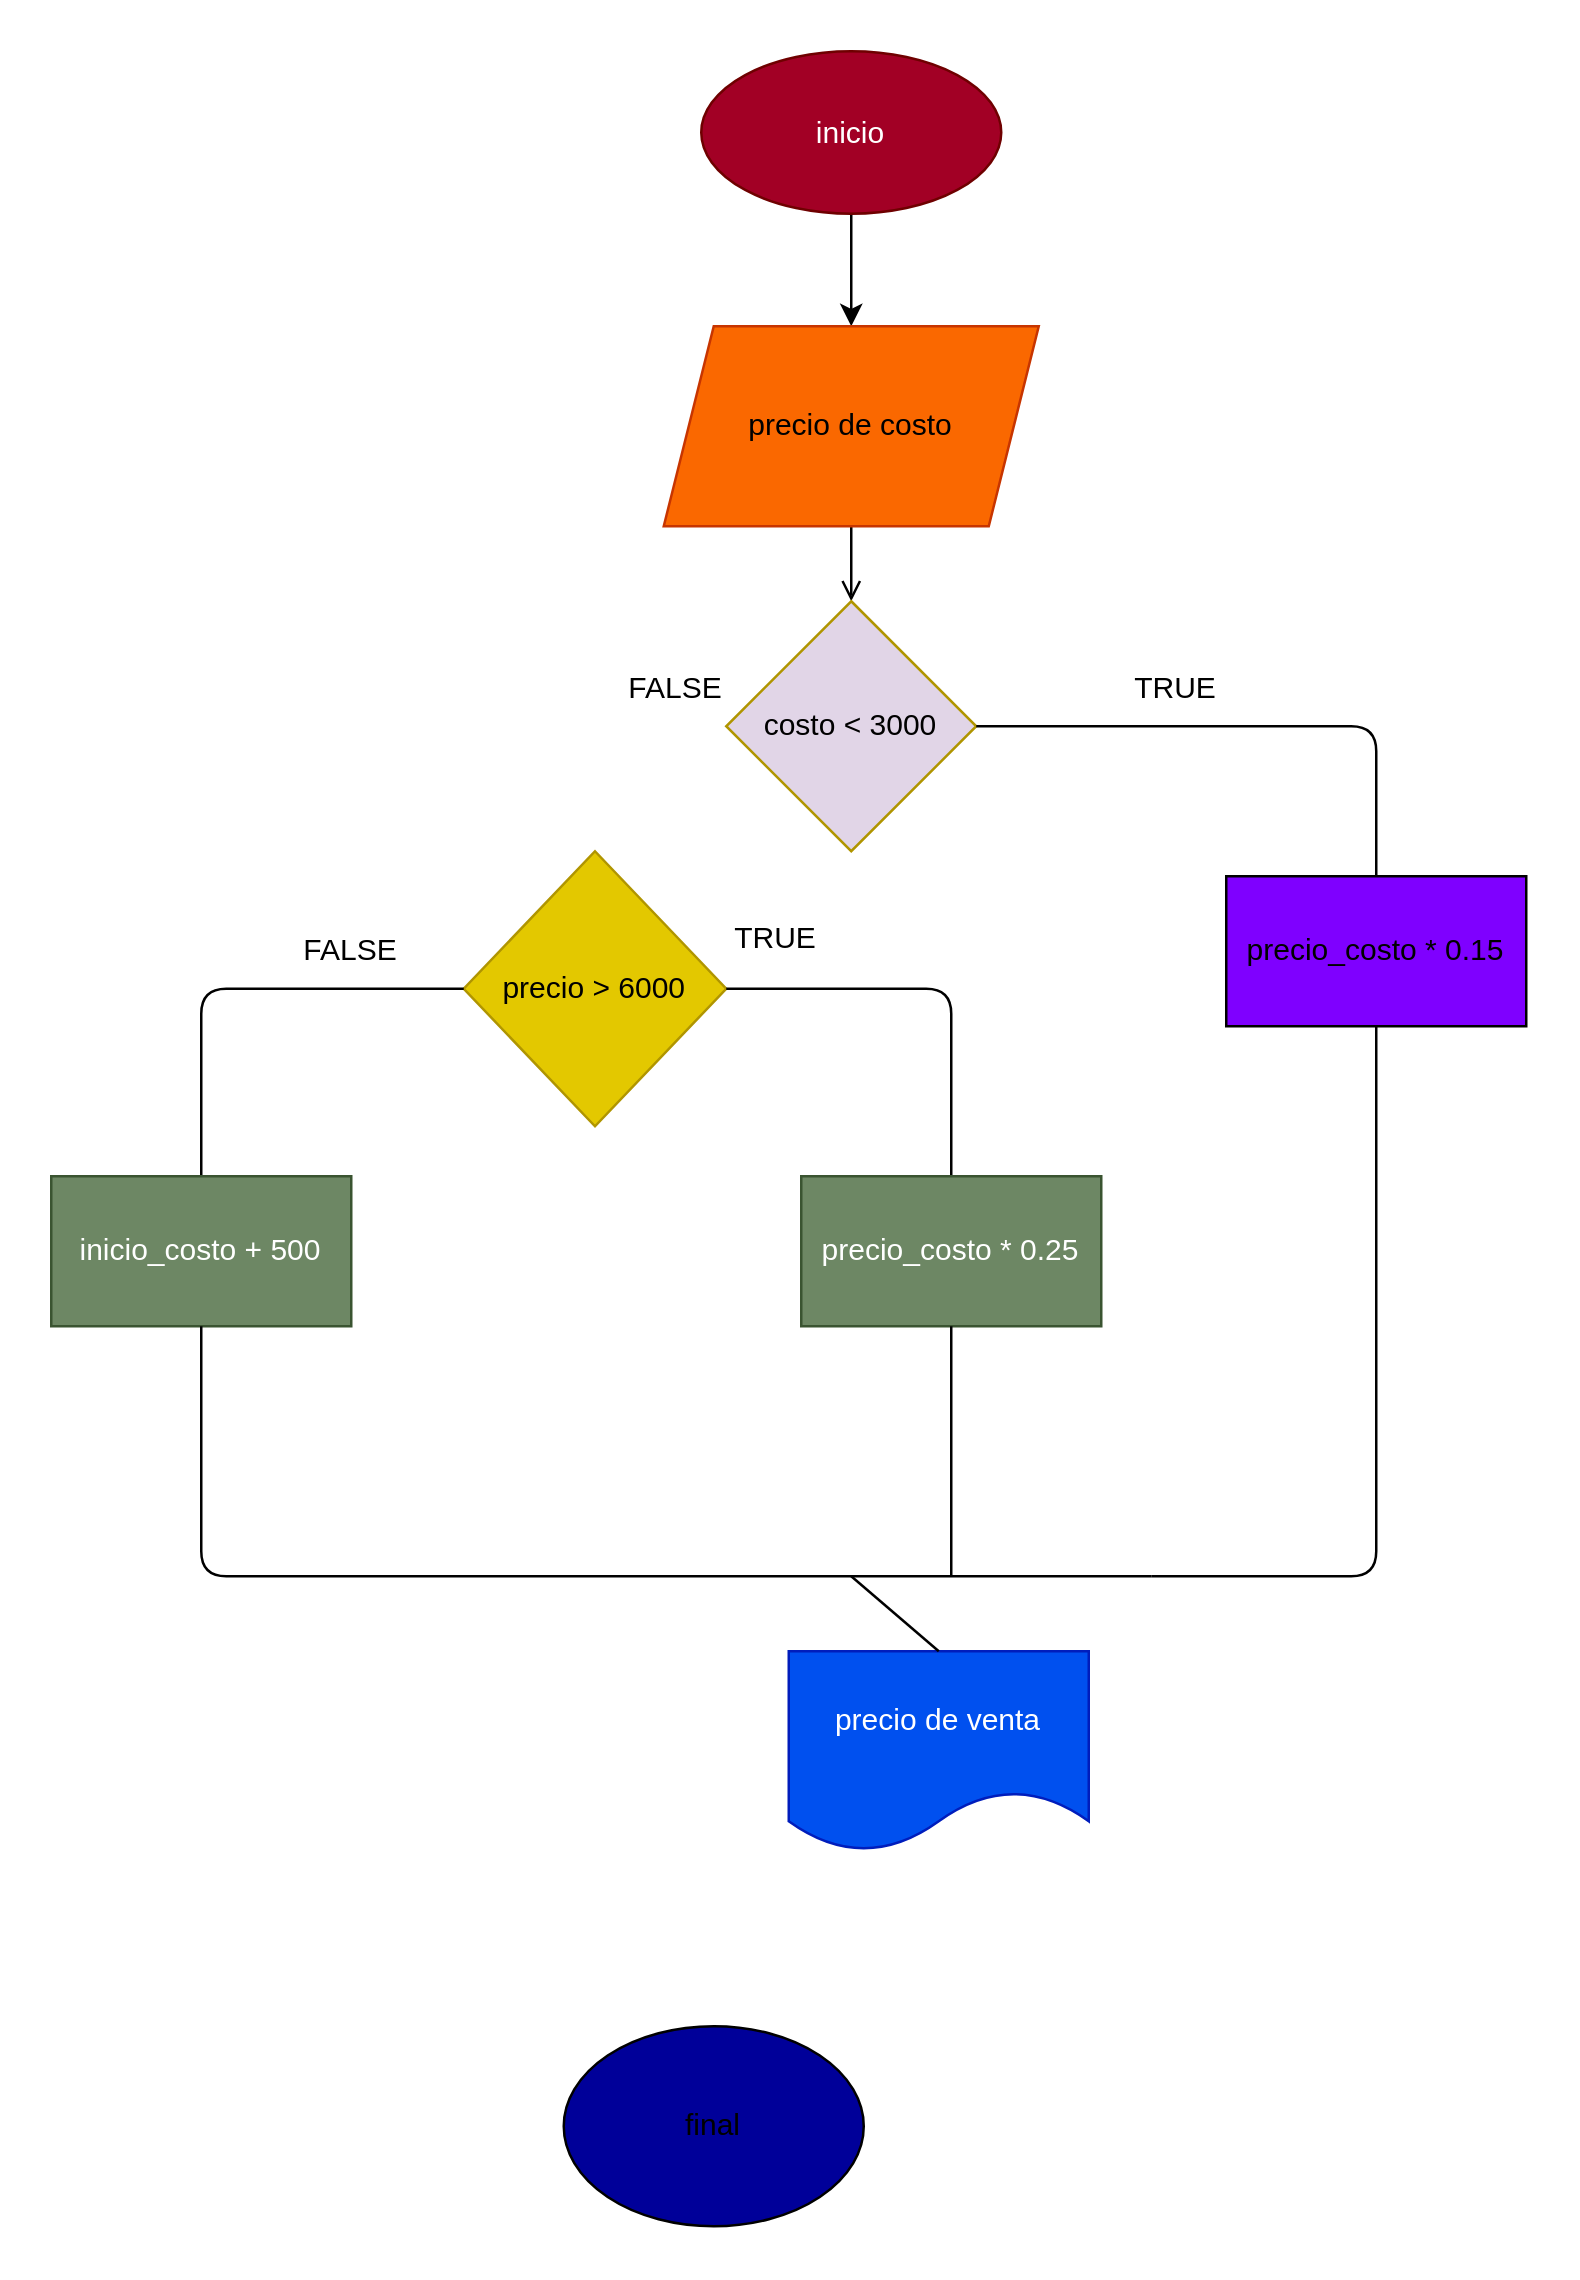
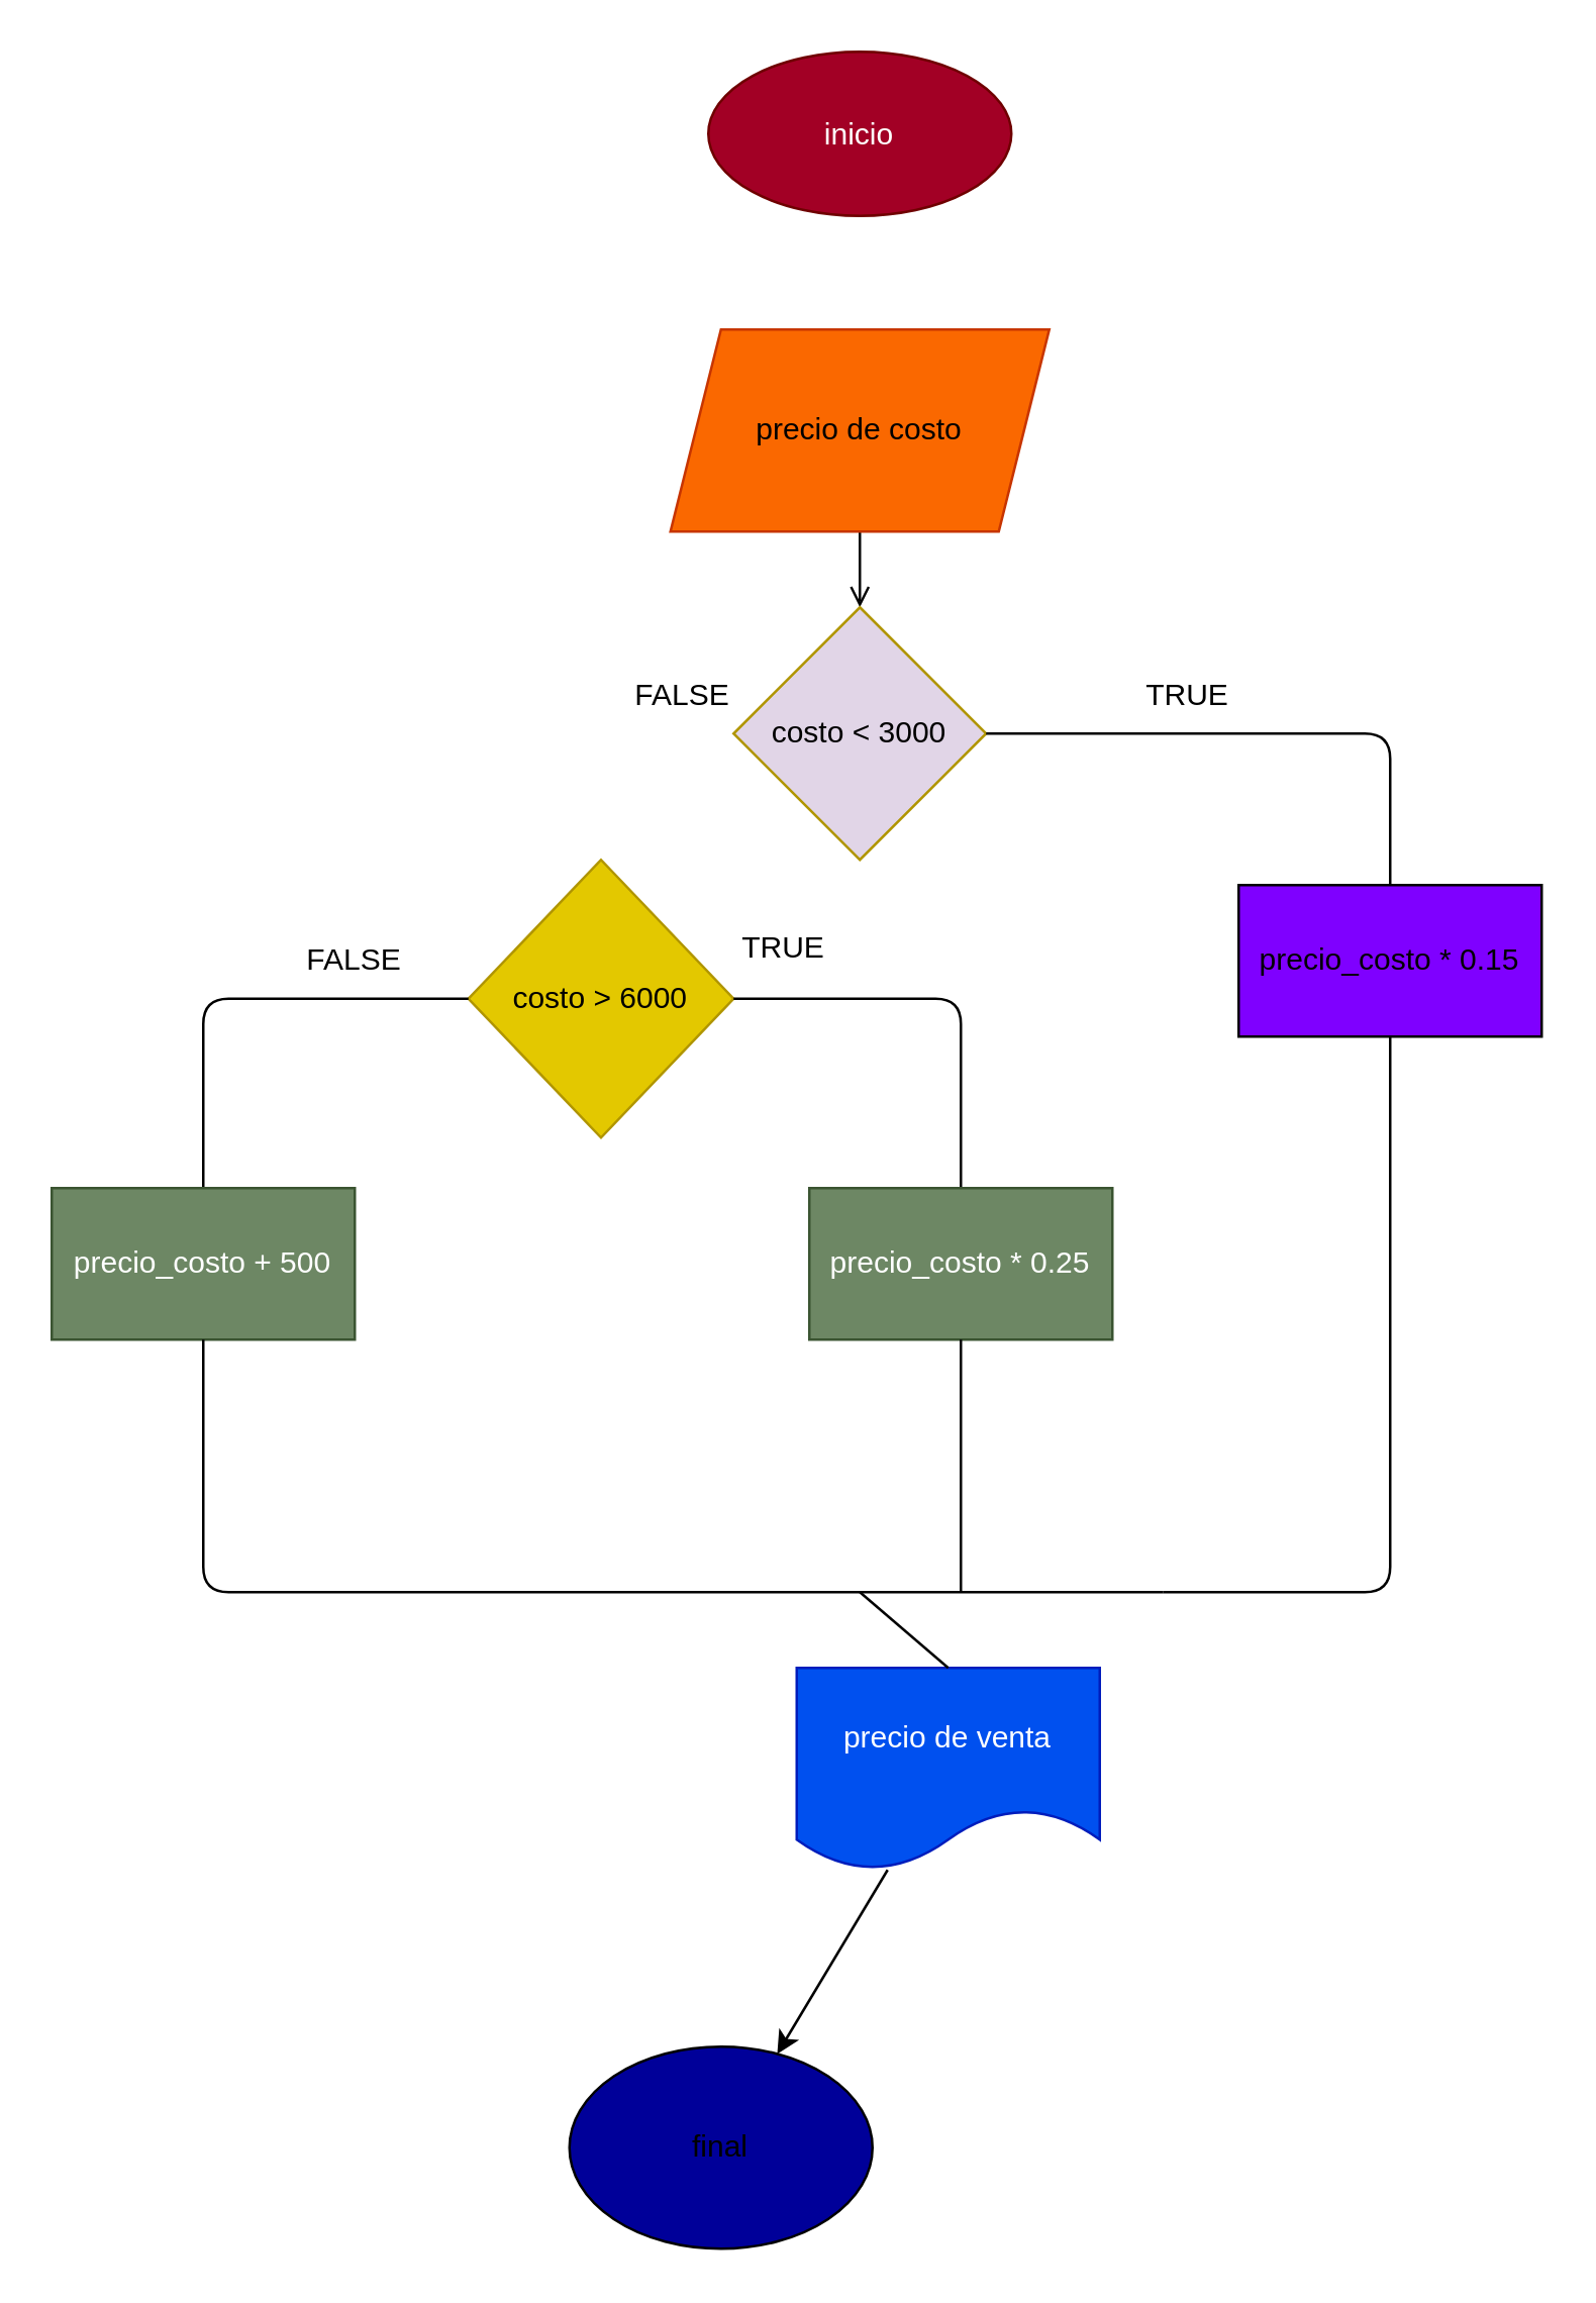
  <mxCell id="0" />
  <mxCell id="1" parent="0" />
- <mxCell id="2" value="" style="edgeStyle=none;html=1;" edge="1" parent="1" source="3" target="5"><mxGeometry relative="1" as="geometry" /></mxCell>
  <mxCell id="3" value="inicio" style="ellipse;whiteSpace=wrap;html=1;fillColor=#a20025;fontColor=#ffffff;strokeColor=#6F0000;" vertex="1" parent="1"><mxGeometry x="280" y="20" width="120" height="65" as="geometry" /></mxCell>
  <mxCell id="4" value="" style="edgeStyle=none;html=1;endArrow=open;" edge="1" parent="1" source="5" target="6"><mxGeometry relative="1" as="geometry" /></mxCell>
  <mxCell id="5" value="precio de costo" style="shape=parallelogram;perimeter=parallelogramPerimeter;whiteSpace=wrap;html=1;fixedSize=1;fillColor=#fa6800;fontColor=#000000;strokeColor=#C73500;" vertex="1" parent="1"><mxGeometry x="265" y="130" width="150" height="80" as="geometry" /></mxCell>
  <mxCell id="6" value="costo &amp;lt; 3000" style="rhombus;whiteSpace=wrap;html=1;fillColor=#e1d5e7;fontColor=#000000;strokeColor=#B09500;" vertex="1" parent="1"><mxGeometry x="290" y="240" width="100" height="100" as="geometry" /></mxCell>
- <mxCell id="7" value="precio &amp;gt; 6000" style="rhombus;whiteSpace=wrap;html=1;fillColor=#e3c800;fontColor=#000000;strokeColor=#B09500;" vertex="1" parent="1"><mxGeometry x="185" y="340" width="105" height="110" as="geometry" /></mxCell>
+ <mxCell id="7" value="costo &amp;gt; 6000" style="rhombus;whiteSpace=wrap;html=1;fillColor=#e3c800;fontColor=#000000;strokeColor=#B09500;" vertex="1" parent="1"><mxGeometry x="185" y="340" width="105" height="110" as="geometry" /></mxCell>
  <mxCell id="8" value="" style="endArrow=none;html=1;exitX=0.5;exitY=0;exitDx=0;exitDy=0;entryX=1;entryY=0.5;entryDx=0;entryDy=0;" edge="1" parent="1" target="7"><mxGeometry width="50" height="50" relative="1" as="geometry"><mxPoint x="380" y="470" as="sourcePoint" /><mxPoint x="380" y="430" as="targetPoint" /><Array as="points"><mxPoint x="380" y="395" /></Array></mxGeometry></mxCell>
  <mxCell id="9" value="" style="endArrow=none;html=1;exitX=0.5;exitY=0;exitDx=0;exitDy=0;entryX=0;entryY=0.5;entryDx=0;entryDy=0;" edge="1" parent="1" target="7"><mxGeometry width="50" height="50" relative="1" as="geometry"><mxPoint x="80" y="470" as="sourcePoint" /><mxPoint x="380" y="430" as="targetPoint" /><Array as="points"><mxPoint x="80" y="395" /></Array></mxGeometry></mxCell>
  <mxCell id="10" value="" style="endArrow=none;html=1;entryX=1;entryY=0.5;entryDx=0;entryDy=0;exitX=0.5;exitY=0;exitDx=0;exitDy=0;" edge="1" parent="1" target="6"><mxGeometry width="50" height="50" relative="1" as="geometry"><mxPoint x="550" y="355" as="sourcePoint" /><mxPoint x="380" y="430" as="targetPoint" /><Array as="points"><mxPoint x="550" y="290" /></Array></mxGeometry></mxCell>
  <mxCell id="11" value="precio_costo * 0.15" style="rounded=0;whiteSpace=wrap;html=1;fillColor=#7F00FF;" vertex="1" parent="1"><mxGeometry x="490" y="350" width="120" height="60" as="geometry" /></mxCell>
  <mxCell id="12" value="precio_costo * 0.25" style="rounded=0;whiteSpace=wrap;html=1;fillColor=#6d8764;fontColor=#ffffff;strokeColor=#3A5431;" vertex="1" parent="1"><mxGeometry x="320" y="470" width="120" height="60" as="geometry" /></mxCell>
- <mxCell id="13" value="inicio_costo + 500" style="rounded=0;whiteSpace=wrap;html=1;fillColor=#6d8764;fontColor=#ffffff;strokeColor=#3A5431;" vertex="1" parent="1"><mxGeometry x="20" y="470" width="120" height="60" as="geometry" /></mxCell>
+ <mxCell id="13" value="precio_costo + 500" style="rounded=0;whiteSpace=wrap;html=1;fillColor=#6d8764;fontColor=#ffffff;strokeColor=#3A5431;" vertex="1" parent="1"><mxGeometry x="20" y="470" width="120" height="60" as="geometry" /></mxCell>
  <mxCell id="14" value="" style="endArrow=none;html=1;exitX=0.5;exitY=1;exitDx=0;exitDy=0;" edge="1" parent="1" source="13"><mxGeometry width="50" height="50" relative="1" as="geometry"><mxPoint x="330" y="460" as="sourcePoint" /><mxPoint x="460" y="630" as="targetPoint" /><Array as="points"><mxPoint x="80" y="630" /></Array></mxGeometry></mxCell>
  <mxCell id="15" value="" style="endArrow=none;html=1;" edge="1" parent="1"><mxGeometry width="50" height="50" relative="1" as="geometry"><mxPoint x="380" y="630" as="sourcePoint" /><mxPoint x="380" y="530" as="targetPoint" /></mxGeometry></mxCell>
  <mxCell id="16" value="" style="endArrow=none;html=1;entryX=0.5;entryY=1;entryDx=0;entryDy=0;" edge="1" parent="1" target="11"><mxGeometry width="50" height="50" relative="1" as="geometry"><mxPoint x="460" y="630" as="sourcePoint" /><mxPoint x="380" y="410" as="targetPoint" /><Array as="points"><mxPoint x="550" y="630" /></Array></mxGeometry></mxCell>
+ <mxCell id="17" value="" style="edgeStyle=none;html=1;" edge="1" parent="1" source="18" target="19"><mxGeometry relative="1" as="geometry" /></mxCell>
  <mxCell id="18" value="precio de venta" style="shape=document;whiteSpace=wrap;html=1;boundedLbl=1;fillColor=#0050ef;fontColor=#ffffff;strokeColor=#001DBC;" vertex="1" parent="1"><mxGeometry x="315" y="660" width="120" height="80" as="geometry" /></mxCell>
  <mxCell id="19" value="final" style="ellipse;whiteSpace=wrap;html=1;fillColor=#000099;" vertex="1" parent="1"><mxGeometry x="225" y="810" width="120" height="80" as="geometry" /></mxCell>
  <mxCell id="20" value="" style="endArrow=none;html=1;exitX=0.5;exitY=0;exitDx=0;exitDy=0;" edge="1" parent="1" source="18"><mxGeometry width="50" height="50" relative="1" as="geometry"><mxPoint x="330" y="730" as="sourcePoint" /><mxPoint x="340" y="630" as="targetPoint" /></mxGeometry></mxCell>
  <mxCell id="21" value="TRUE" style="text;html=1;strokeColor=none;fillColor=none;align=center;verticalAlign=middle;whiteSpace=wrap;rounded=0;" vertex="1" parent="1"><mxGeometry x="440" y="260" width="60" height="30" as="geometry" /></mxCell>
  <mxCell id="22" value="FALSE" style="text;html=1;strokeColor=none;fillColor=none;align=center;verticalAlign=middle;whiteSpace=wrap;rounded=0;" vertex="1" parent="1"><mxGeometry x="240" y="260" width="60" height="30" as="geometry" /></mxCell>
  <mxCell id="23" value="TRUE" style="text;html=1;strokeColor=none;fillColor=none;align=center;verticalAlign=middle;whiteSpace=wrap;rounded=0;" vertex="1" parent="1"><mxGeometry x="280" y="360" width="60" height="30" as="geometry" /></mxCell>
  <mxCell id="24" value="FALSE" style="text;html=1;strokeColor=none;fillColor=none;align=center;verticalAlign=middle;whiteSpace=wrap;rounded=0;" vertex="1" parent="1"><mxGeometry x="110" y="365" width="60" height="30" as="geometry" /></mxCell>
